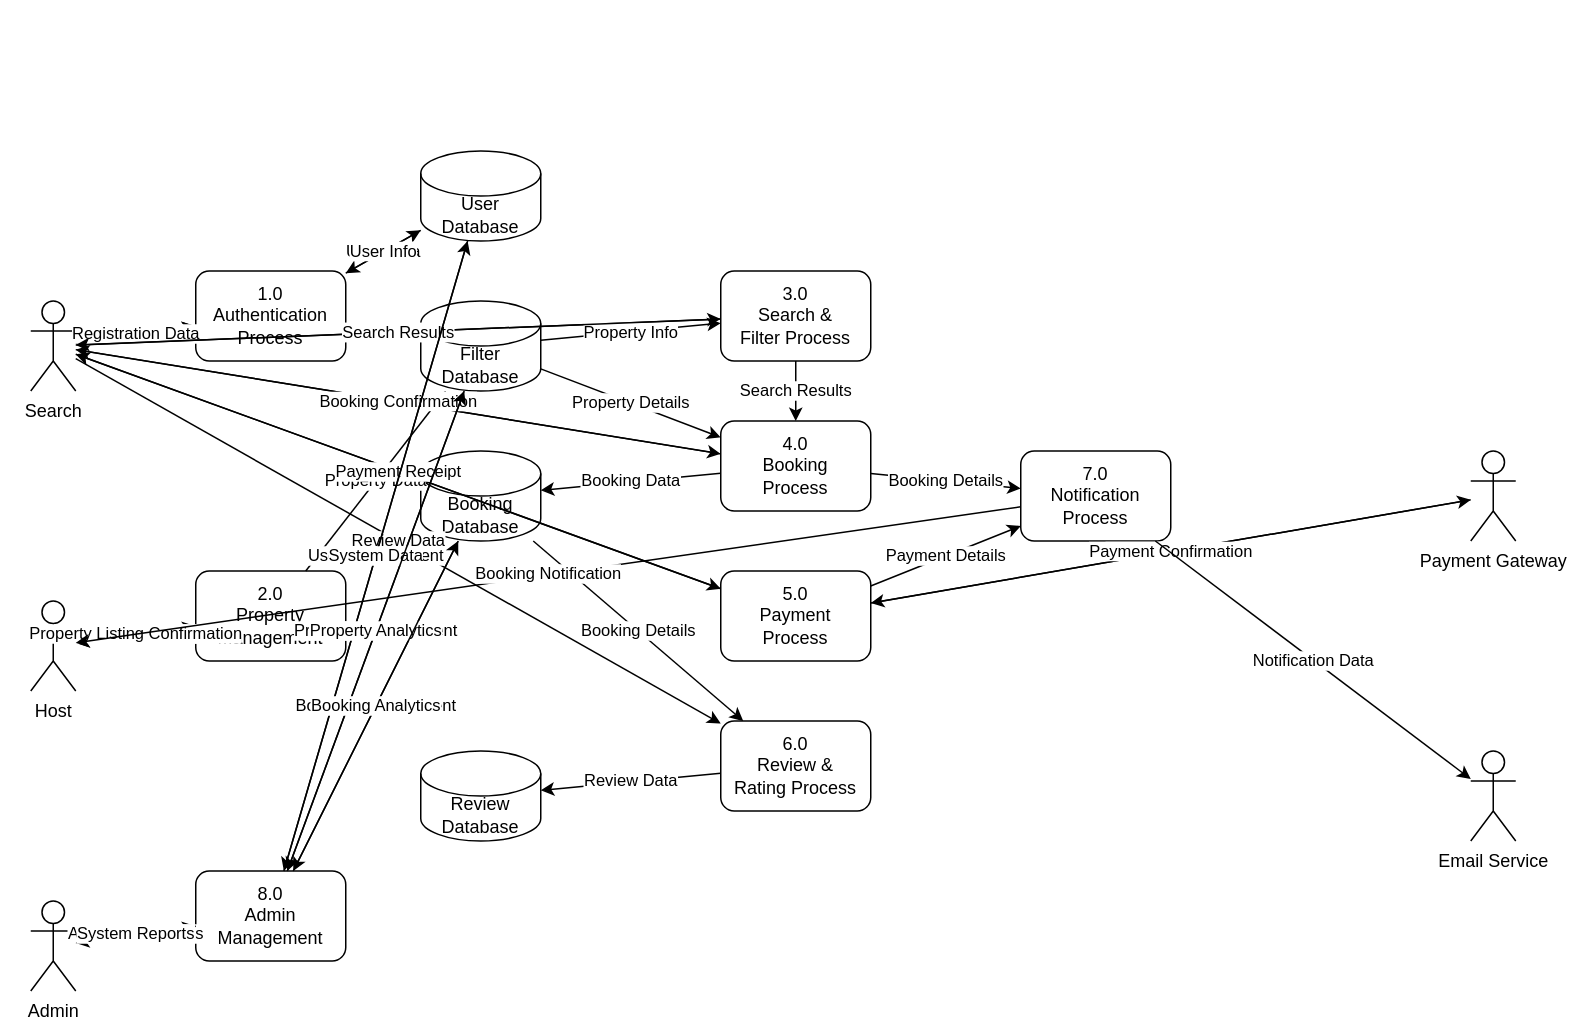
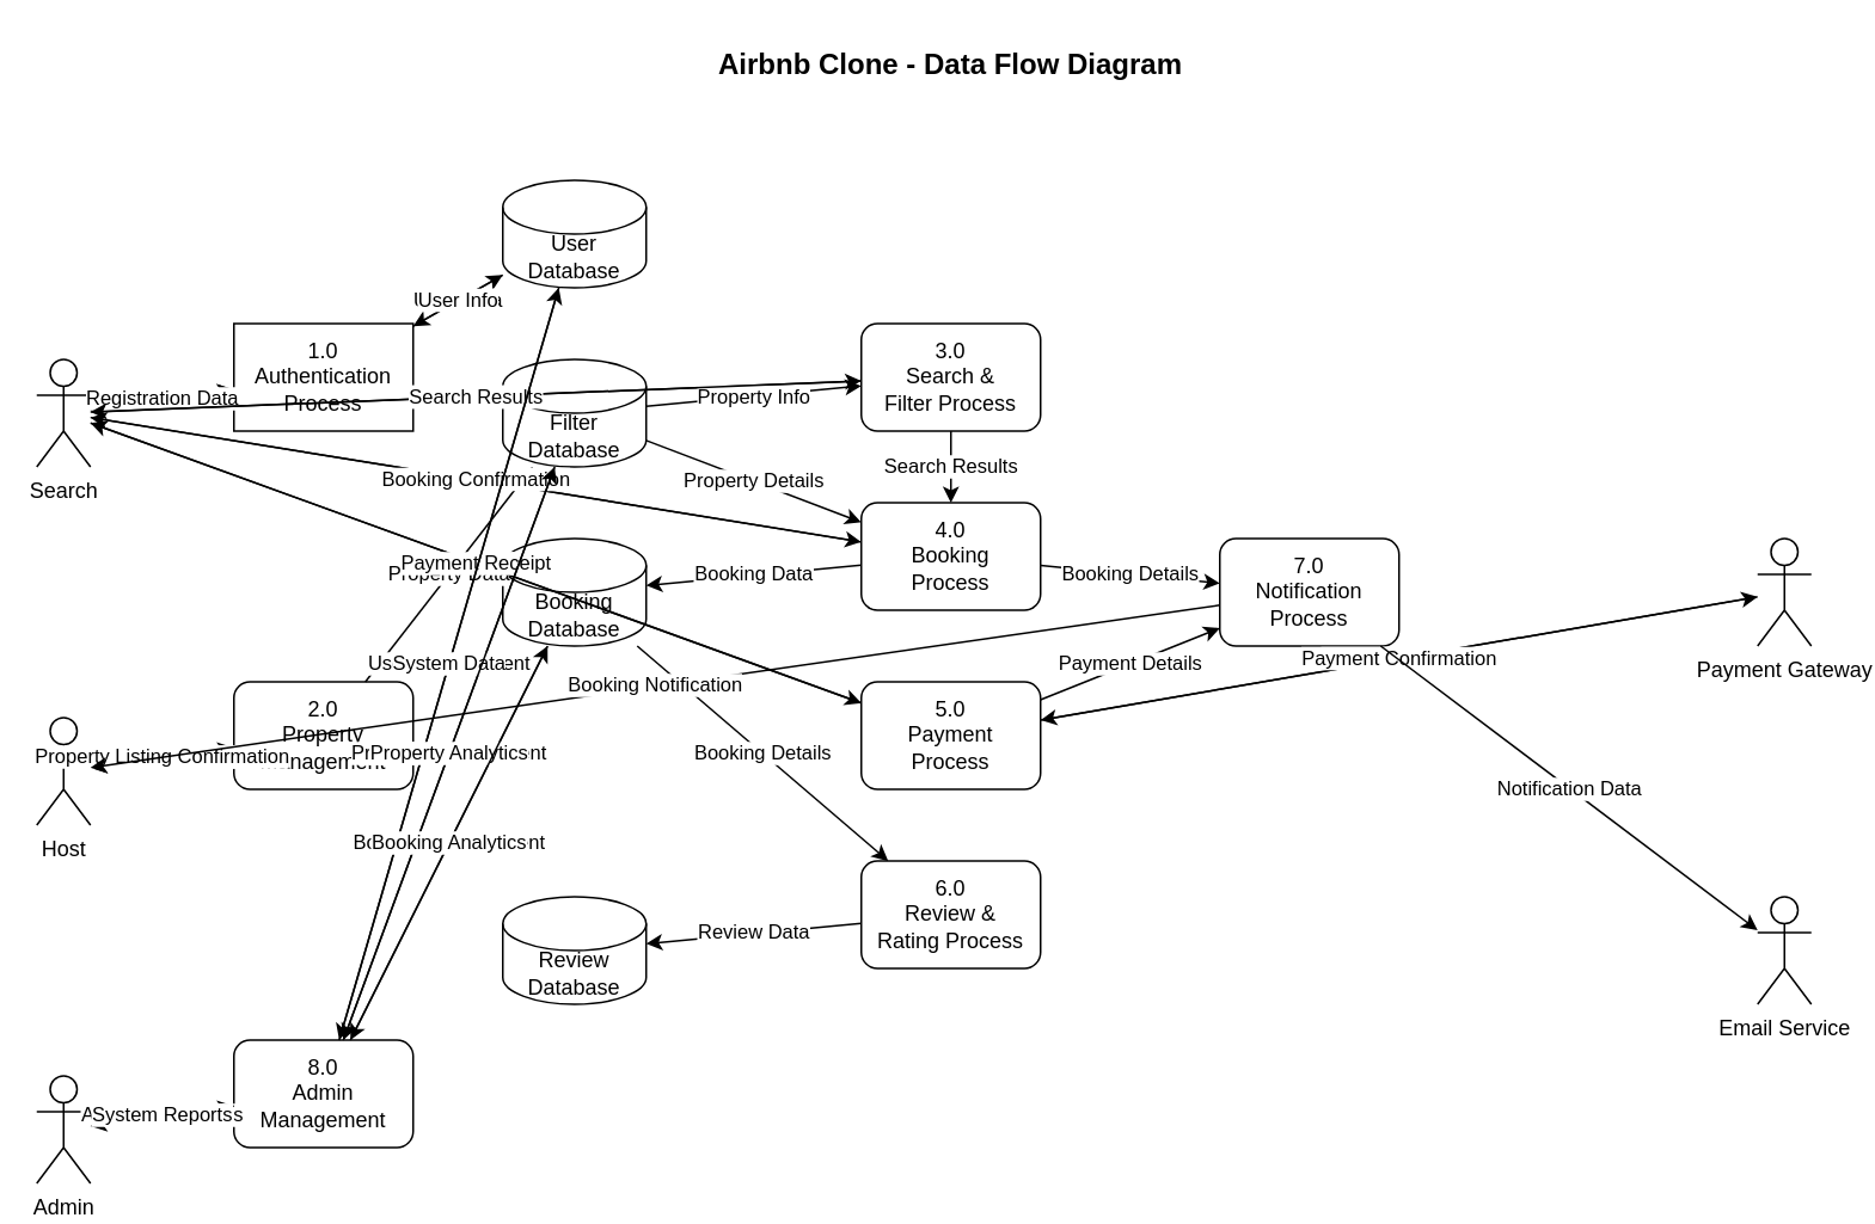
  <mxCell id="0" />
  <mxCell id="1" parent="0" />
  <mxCell id="2" value="Search" style="shape=umlActor;verticalLabelPosition=bottom;verticalAlign=top;html=1;outlineConnect=0;" vertex="1" parent="1"><mxGeometry x="20" y="200" width="30" height="60" as="geometry" /></mxCell>
  <mxCell id="3" value="Host" style="shape=umlActor;verticalLabelPosition=bottom;verticalAlign=top;html=1;outlineConnect=0;" vertex="1" parent="1"><mxGeometry x="20" y="400" width="30" height="60" as="geometry" /></mxCell>
  <mxCell id="4" value="Admin" style="shape=umlActor;verticalLabelPosition=bottom;verticalAlign=top;html=1;outlineConnect=0;" vertex="1" parent="1"><mxGeometry x="20" y="600" width="30" height="60" as="geometry" /></mxCell>
  <mxCell id="5" value="Payment Gateway" style="shape=umlActor;verticalLabelPosition=bottom;verticalAlign=top;html=1;outlineConnect=0;" vertex="1" parent="1"><mxGeometry x="980" y="300" width="30" height="60" as="geometry" /></mxCell>
  <mxCell id="6" value="Email Service" style="shape=umlActor;verticalLabelPosition=bottom;verticalAlign=top;html=1;outlineConnect=0;" vertex="1" parent="1"><mxGeometry x="980" y="500" width="30" height="60" as="geometry" /></mxCell>
  <mxCell id="7" value="User Database" style="shape=cylinder3;whiteSpace=wrap;html=1;boundedLbl=1;backgroundOutline=1;size=15;" vertex="1" parent="1"><mxGeometry x="280" y="100" width="80" height="60" as="geometry" /></mxCell>
  <mxCell id="8" value="Filter Database" style="shape=cylinder3;whiteSpace=wrap;html=1;boundedLbl=1;backgroundOutline=1;size=15;" vertex="1" parent="1"><mxGeometry x="280" y="200" width="80" height="60" as="geometry" /></mxCell>
  <mxCell id="9" value="Booking Database" style="shape=cylinder3;whiteSpace=wrap;html=1;boundedLbl=1;backgroundOutline=1;size=15;" vertex="1" parent="1"><mxGeometry x="280" y="300" width="80" height="60" as="geometry" /></mxCell>
  <mxCell id="10" value="Review Database" style="shape=cylinder3;whiteSpace=wrap;html=1;boundedLbl=1;backgroundOutline=1;size=15;" vertex="1" parent="1"><mxGeometry x="280" y="500" width="80" height="60" as="geometry" /></mxCell>
- <mxCell id="11" value="1.0&#10;Authentication&#10;Process" style="rounded=1;whiteSpace=wrap;html=1;" vertex="1" parent="1"><mxGeometry x="130" y="180" width="100" height="60" as="geometry" /></mxCell>
+ <mxCell id="11" value="1.0&#10;Authentication&#10;Process" style="whiteSpace=wrap;html=1;rounded=0;" vertex="1" parent="1"><mxGeometry x="130" y="180" width="100" height="60" as="geometry" /></mxCell>
  <mxCell id="12" value="2.0&#10;Property&#10;Management" style="rounded=1;whiteSpace=wrap;html=1;" vertex="1" parent="1"><mxGeometry x="130" y="380" width="100" height="60" as="geometry" /></mxCell>
  <mxCell id="13" value="3.0&#10;Search &amp;&#10;Filter Process" style="rounded=1;whiteSpace=wrap;html=1;" vertex="1" parent="1"><mxGeometry x="480" y="180" width="100" height="60" as="geometry" /></mxCell>
  <mxCell id="14" value="4.0&#10;Booking&#10;Process" style="rounded=1;whiteSpace=wrap;html=1;" vertex="1" parent="1"><mxGeometry x="480" y="280" width="100" height="60" as="geometry" /></mxCell>
  <mxCell id="15" value="5.0&#10;Payment&#10;Process" style="rounded=1;whiteSpace=wrap;html=1;" vertex="1" parent="1"><mxGeometry x="480" y="380" width="100" height="60" as="geometry" /></mxCell>
  <mxCell id="16" value="6.0&#10;Review &amp;&#10;Rating Process" style="rounded=1;whiteSpace=wrap;html=1;" vertex="1" parent="1"><mxGeometry x="480" y="480" width="100" height="60" as="geometry" /></mxCell>
  <mxCell id="17" value="7.0&#10;Notification&#10;Process" style="rounded=1;whiteSpace=wrap;html=1;" vertex="1" parent="1"><mxGeometry x="680" y="300" width="100" height="60" as="geometry" /></mxCell>
  <mxCell id="18" value="8.0&#10;Admin&#10;Management" style="rounded=1;whiteSpace=wrap;html=1;" vertex="1" parent="1"><mxGeometry x="130" y="580" width="100" height="60" as="geometry" /></mxCell>
  <mxCell id="19" value="Login Request" style="endArrow=classic;html=1;rounded=0;" edge="1" parent="1" source="2" target="11"><mxGeometry width="50" height="50" relative="1" as="geometry"><mxPoint x="50" y="200" as="sourcePoint" /><mxPoint x="130" y="200" as="targetPoint" /></mxGeometry></mxCell>
  <mxCell id="20" value="Registration Data" style="endArrow=classic;html=1;rounded=0;" edge="1" parent="1" source="2" target="11"><mxGeometry width="50" height="50" relative="1" as="geometry"><mxPoint x="50" y="220" as="sourcePoint" /><mxPoint x="130" y="220" as="targetPoint" /></mxGeometry></mxCell>
  <mxCell id="21" value="Property Listing Data" style="endArrow=classic;html=1;rounded=0;" edge="1" parent="1" source="3" target="12"><mxGeometry width="50" height="50" relative="1" as="geometry"><mxPoint x="50" y="400" as="sourcePoint" /><mxPoint x="130" y="400" as="targetPoint" /></mxGeometry></mxCell>
  <mxCell id="22" value="Search Criteria" style="endArrow=classic;html=1;rounded=0;" edge="1" parent="1" source="2" target="13"><mxGeometry width="50" height="50" relative="1" as="geometry"><mxPoint x="50" y="180" as="sourcePoint" /><mxPoint x="480" y="180" as="targetPoint" /></mxGeometry></mxCell>
  <mxCell id="23" value="Booking Request" style="endArrow=classic;html=1;rounded=0;" edge="1" parent="1" source="2" target="14"><mxGeometry width="50" height="50" relative="1" as="geometry"><mxPoint x="50" y="250" as="sourcePoint" /><mxPoint x="480" y="280" as="targetPoint" /></mxGeometry></mxCell>
  <mxCell id="24" value="Payment Data" style="endArrow=classic;html=1;rounded=0;" edge="1" parent="1" source="2" target="15"><mxGeometry width="50" height="50" relative="1" as="geometry"><mxPoint x="50" y="280" as="sourcePoint" /><mxPoint x="480" y="380" as="targetPoint" /></mxGeometry></mxCell>
- <mxCell id="25" value="Review Data" style="endArrow=classic;html=1;rounded=0;" edge="1" parent="1" source="2" target="16"><mxGeometry width="50" height="50" relative="1" as="geometry"><mxPoint x="50" y="300" as="sourcePoint" /><mxPoint x="480" y="480" as="targetPoint" /></mxGeometry></mxCell>
  <mxCell id="26" value="Admin Commands" style="endArrow=classic;html=1;rounded=0;" edge="1" parent="1" source="4" target="18"><mxGeometry width="50" height="50" relative="1" as="geometry"><mxPoint x="50" y="600" as="sourcePoint" /><mxPoint x="130" y="600" as="targetPoint" /></mxGeometry></mxCell>
  <mxCell id="27" value="User Data" style="endArrow=classic;html=1;rounded=0;" edge="1" parent="1" source="11" target="7"><mxGeometry width="50" height="50" relative="1" as="geometry"><mxPoint x="230" y="200" as="sourcePoint" /><mxPoint x="280" y="130" as="targetPoint" /></mxGeometry></mxCell>
  <mxCell id="28" value="Property Data" style="endArrow=classic;html=1;rounded=0;" edge="1" parent="1" source="12" target="8"><mxGeometry width="50" height="50" relative="1" as="geometry"><mxPoint x="230" y="400" as="sourcePoint" /><mxPoint x="280" y="230" as="targetPoint" /></mxGeometry></mxCell>
  <mxCell id="29" value="Booking Data" style="endArrow=classic;html=1;rounded=0;" edge="1" parent="1" source="14" target="9"><mxGeometry width="50" height="50" relative="1" as="geometry"><mxPoint x="580" y="310" as="sourcePoint" /><mxPoint x="280" y="330" as="targetPoint" /></mxGeometry></mxCell>
  <mxCell id="30" value="Review Data" style="endArrow=classic;html=1;rounded=0;" edge="1" parent="1" source="16" target="10"><mxGeometry width="50" height="50" relative="1" as="geometry"><mxPoint x="580" y="510" as="sourcePoint" /><mxPoint x="280" y="530" as="targetPoint" /></mxGeometry></mxCell>
  <mxCell id="31" value="User Info" style="endArrow=classic;html=1;rounded=0;" edge="1" parent="1" source="7" target="11"><mxGeometry width="50" height="50" relative="1" as="geometry"><mxPoint x="280" y="130" as="sourcePoint" /><mxPoint x="230" y="200" as="targetPoint" /></mxGeometry></mxCell>
  <mxCell id="32" value="Property Info" style="endArrow=classic;html=1;rounded=0;" edge="1" parent="1" source="8" target="13"><mxGeometry width="50" height="50" relative="1" as="geometry"><mxPoint x="360" y="230" as="sourcePoint" /><mxPoint x="480" y="210" as="targetPoint" /></mxGeometry></mxCell>
  <mxCell id="33" value="Property Details" style="endArrow=classic;html=1;rounded=0;" edge="1" parent="1" source="8" target="14"><mxGeometry width="50" height="50" relative="1" as="geometry"><mxPoint x="360" y="250" as="sourcePoint" /><mxPoint x="480" y="310" as="targetPoint" /></mxGeometry></mxCell>
  <mxCell id="34" value="Booking Details" style="endArrow=classic;html=1;rounded=0;" edge="1" parent="1" source="9" target="16"><mxGeometry width="50" height="50" relative="1" as="geometry"><mxPoint x="360" y="350" as="sourcePoint" /><mxPoint x="480" y="510" as="targetPoint" /></mxGeometry></mxCell>
  <mxCell id="35" value="Payment Request" style="endArrow=classic;html=1;rounded=0;" edge="1" parent="1" source="15" target="5"><mxGeometry width="50" height="50" relative="1" as="geometry"><mxPoint x="580" y="380" as="sourcePoint" /><mxPoint x="980" y="330" as="targetPoint" /></mxGeometry></mxCell>
  <mxCell id="36" value="Payment Confirmation" style="endArrow=classic;html=1;rounded=0;" edge="1" parent="1" source="5" target="15"><mxGeometry width="50" height="50" relative="1" as="geometry"><mxPoint x="980" y="330" as="sourcePoint" /><mxPoint x="580" y="380" as="targetPoint" /></mxGeometry></mxCell>
  <mxCell id="37" value="Notification Data" style="endArrow=classic;html=1;rounded=0;" edge="1" parent="1" source="17" target="6"><mxGeometry width="50" height="50" relative="1" as="geometry"><mxPoint x="780" y="330" as="sourcePoint" /><mxPoint x="980" y="500" as="targetPoint" /></mxGeometry></mxCell>
  <mxCell id="38" value="Search Results" style="endArrow=classic;html=1;rounded=0;" edge="1" parent="1" source="13" target="2"><mxGeometry width="50" height="50" relative="1" as="geometry"><mxPoint x="480" y="200" as="sourcePoint" /><mxPoint x="50" y="200" as="targetPoint" /></mxGeometry></mxCell>
  <mxCell id="39" value="Booking Confirmation" style="endArrow=classic;html=1;rounded=0;" edge="1" parent="1" source="14" target="2"><mxGeometry width="50" height="50" relative="1" as="geometry"><mxPoint x="480" y="250" as="sourcePoint" /><mxPoint x="50" y="250" as="targetPoint" /></mxGeometry></mxCell>
  <mxCell id="40" value="Payment Receipt" style="endArrow=classic;html=1;rounded=0;" edge="1" parent="1" source="15" target="2"><mxGeometry width="50" height="50" relative="1" as="geometry"><mxPoint x="480" y="350" as="sourcePoint" /><mxPoint x="50" y="280" as="targetPoint" /></mxGeometry></mxCell>
  <mxCell id="41" value="Property Listing Confirmation" style="endArrow=classic;html=1;rounded=0;" edge="1" parent="1" source="12" target="3"><mxGeometry width="50" height="50" relative="1" as="geometry"><mxPoint x="230" y="380" as="sourcePoint" /><mxPoint x="50" y="400" as="targetPoint" /></mxGeometry></mxCell>
  <mxCell id="42" value="Booking Notification" style="endArrow=classic;html=1;rounded=0;" edge="1" parent="1" source="17" target="3"><mxGeometry width="50" height="50" relative="1" as="geometry"><mxPoint x="680" y="350" as="sourcePoint" /><mxPoint x="50" y="400" as="targetPoint" /></mxGeometry></mxCell>
  <mxCell id="43" value="System Reports" style="endArrow=classic;html=1;rounded=0;" edge="1" parent="1" source="18" target="4"><mxGeometry width="50" height="50" relative="1" as="geometry"><mxPoint x="130" y="620" as="sourcePoint" /><mxPoint x="50" y="600" as="targetPoint" /></mxGeometry></mxCell>
  <mxCell id="44" value="User Management" style="endArrow=classic;html=1;rounded=0;" edge="1" parent="1" source="18" target="7"><mxGeometry width="50" height="50" relative="1" as="geometry"><mxPoint x="180" y="580" as="sourcePoint" /><mxPoint x="280" y="160" as="targetPoint" /></mxGeometry></mxCell>
  <mxCell id="45" value="Property Management" style="endArrow=classic;html=1;rounded=0;" edge="1" parent="1" source="18" target="8"><mxGeometry width="50" height="50" relative="1" as="geometry"><mxPoint x="180" y="600" as="sourcePoint" /><mxPoint x="280" y="260" as="targetPoint" /></mxGeometry></mxCell>
  <mxCell id="46" value="Booking Management" style="endArrow=classic;html=1;rounded=0;" edge="1" parent="1" source="18" target="9"><mxGeometry width="50" height="50" relative="1" as="geometry"><mxPoint x="180" y="620" as="sourcePoint" /><mxPoint x="280" y="360" as="targetPoint" /></mxGeometry></mxCell>
  <mxCell id="47" value="System Data" style="endArrow=classic;html=1;rounded=0;" edge="1" parent="1" source="7" target="18"><mxGeometry width="50" height="50" relative="1" as="geometry"><mxPoint x="280" y="160" as="sourcePoint" /><mxPoint x="180" y="580" as="targetPoint" /></mxGeometry></mxCell>
  <mxCell id="48" value="Property Analytics" style="endArrow=classic;html=1;rounded=0;" edge="1" parent="1" source="8" target="18"><mxGeometry width="50" height="50" relative="1" as="geometry"><mxPoint x="280" y="260" as="sourcePoint" /><mxPoint x="180" y="600" as="targetPoint" /></mxGeometry></mxCell>
  <mxCell id="49" value="Booking Analytics" style="endArrow=classic;html=1;rounded=0;" edge="1" parent="1" source="9" target="18"><mxGeometry width="50" height="50" relative="1" as="geometry"><mxPoint x="280" y="360" as="sourcePoint" /><mxPoint x="180" y="620" as="targetPoint" /></mxGeometry></mxCell>
  <mxCell id="50" value="Search Results" style="endArrow=classic;html=1;rounded=0;" edge="1" parent="1" source="13" target="14"><mxGeometry width="50" height="50" relative="1" as="geometry"><mxPoint x="530" y="240" as="sourcePoint" /><mxPoint x="480" y="280" as="targetPoint" /></mxGeometry></mxCell>
  <mxCell id="51" value="Booking Details" style="endArrow=classic;html=1;rounded=0;" edge="1" parent="1" source="14" target="17"><mxGeometry width="50" height="50" relative="1" as="geometry"><mxPoint x="580" y="320" as="sourcePoint" /><mxPoint x="680" y="320" as="targetPoint" /></mxGeometry></mxCell>
  <mxCell id="52" value="Payment Details" style="endArrow=classic;html=1;rounded=0;" edge="1" parent="1" source="15" target="17"><mxGeometry width="50" height="50" relative="1" as="geometry"><mxPoint x="580" y="400" as="sourcePoint" /><mxPoint x="680" y="340" as="targetPoint" /></mxGeometry></mxCell>
+ <mxCell id="53" value="Airbnb Clone - Data Flow Diagram" style="text;html=1;strokeColor=none;fillColor=none;align=center;verticalAlign=middle;whiteSpace=wrap;rounded=0;fontSize=16;fontStyle=1;" vertex="1" parent="1"><mxGeometry x="380" y="20" width="300" height="30" as="geometry" /></mxCell>
